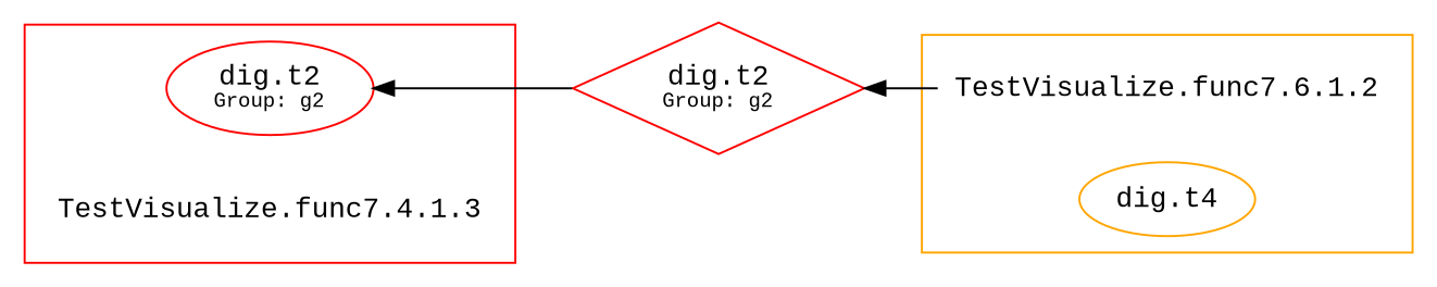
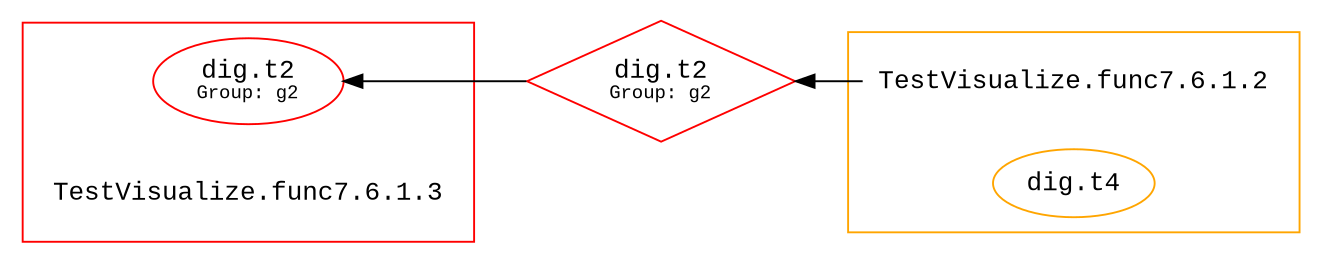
  digraph {
    compound=true
    rankdir=RL
    fontname="Liberation Mono"
    node [fontname="Liberation Mono"]
    edge [fontname="Liberation Mono"]
    n1 [label="TestVisualize.func7.6.1.2" shape=plaintext]
    n2 [color=orange label="dig.t4"]
    n3 [color=red label=<dig.t2<BR /><FONT POINT-SIZE="10">Group: g2</FONT>>]
-   n4 [label="TestVisualize.func7.4.1.3" shape=plaintext]
+   n4 [label="TestVisualize.func7.6.1.3" shape=plaintext]
    n5 [color=red label=<dig.t2<BR /><FONT POINT-SIZE="10">Group: g2</FONT>> shape=diamond]
    subgraph cluster_1 {
      color=orange
      n1
      n2
    }
    subgraph cluster_2 {
      color=red
      n3
      n4
    }
    n1 -> n5
    n5 -> n3
  }
